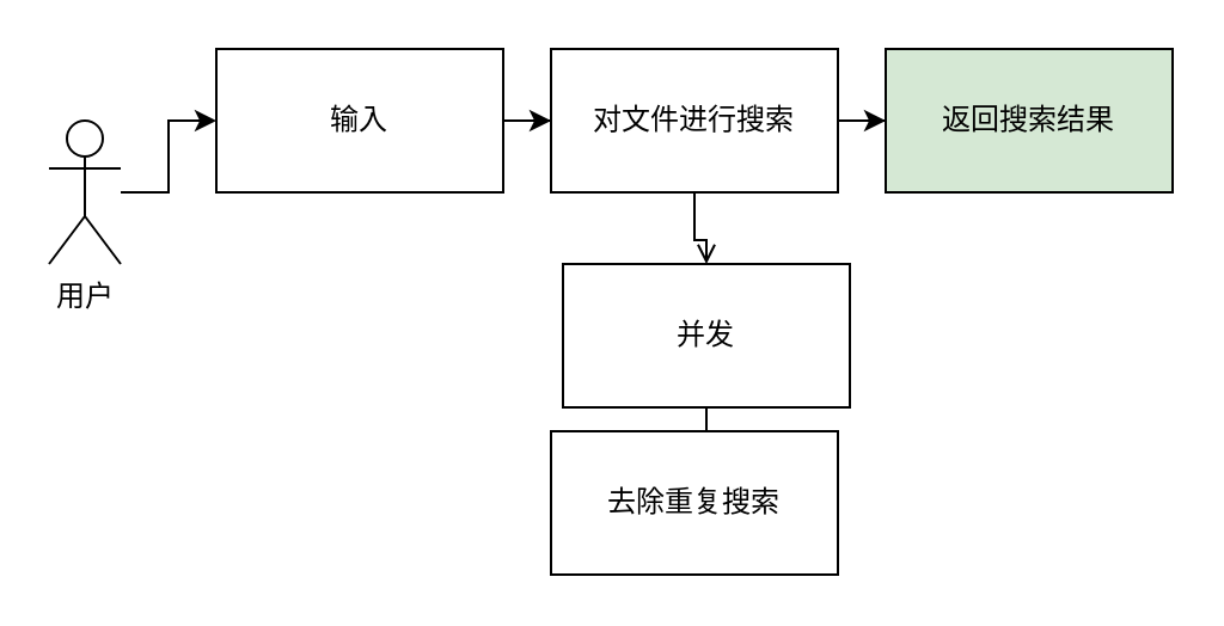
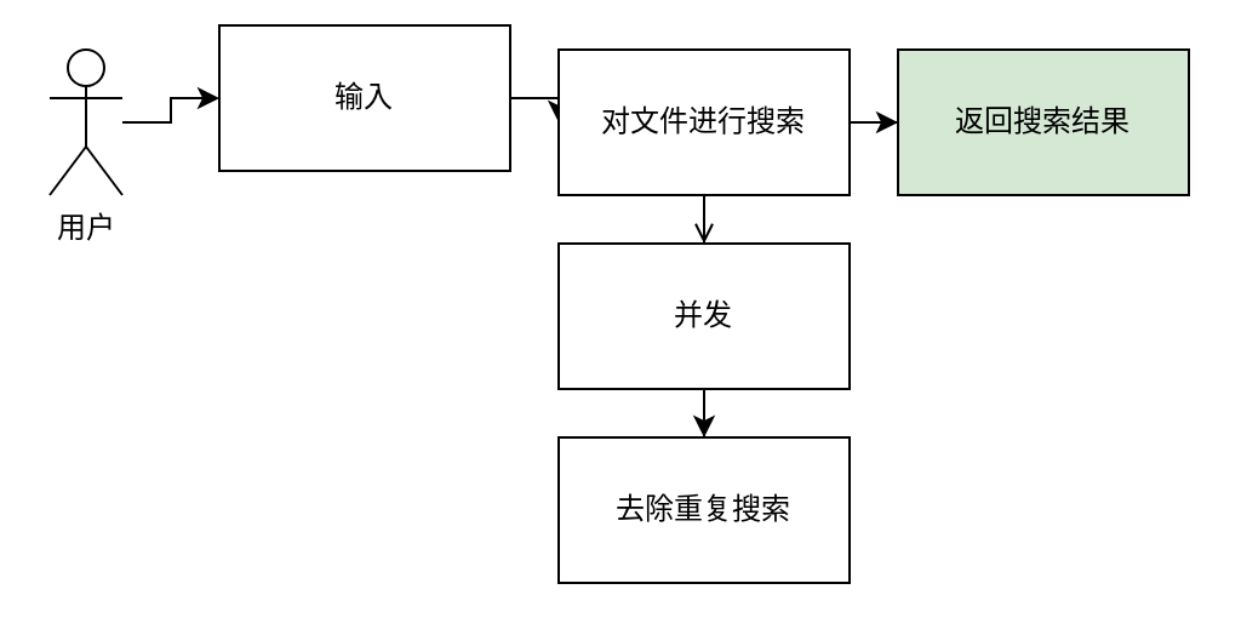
  <mxCell id="0" />
  <mxCell id="1" parent="0" />
  <mxCell id="2" value="" style="edgeStyle=orthogonalEdgeStyle;rounded=0;orthogonalLoop=1;jettySize=auto;html=1;" parent="1" source="3" target="5" edge="1"><mxGeometry relative="1" as="geometry" /></mxCell>
- <mxCell id="3" value="用户" style="shape=umlActor;verticalLabelPosition=bottom;verticalAlign=top;html=1;outlineConnect=0;" parent="1" vertex="1"><mxGeometry x="20" y="50" width="30" height="60" as="geometry" /></mxCell>
+ <mxCell id="3" value="用户" style="shape=umlActor;verticalLabelPosition=bottom;verticalAlign=top;html=1;outlineConnect=0;" parent="1" vertex="1"><mxGeometry x="20" y="20" width="30" height="60" as="geometry" /></mxCell>
  <mxCell id="4" value="" style="edgeStyle=orthogonalEdgeStyle;rounded=0;orthogonalLoop=1;jettySize=auto;html=1;" parent="1" source="5" target="8" edge="1"><mxGeometry relative="1" as="geometry" /></mxCell>
- <mxCell id="5" value="输入" style="rounded=0;whiteSpace=wrap;html=1;" parent="1" vertex="1"><mxGeometry x="90" y="20" width="120" height="60" as="geometry" /></mxCell>
+ <mxCell id="5" value="输入" style="rounded=0;whiteSpace=wrap;html=1;" parent="1" vertex="1"><mxGeometry x="90" y="10" width="120" height="60" as="geometry" /></mxCell>
  <mxCell id="6" value="" style="edgeStyle=orthogonalEdgeStyle;rounded=0;orthogonalLoop=1;jettySize=auto;html=1;" parent="1" source="8" target="9" edge="1"><mxGeometry relative="1" as="geometry" /></mxCell>
  <mxCell id="7" value="" style="edgeStyle=orthogonalEdgeStyle;rounded=0;orthogonalLoop=1;jettySize=auto;html=1;endArrow=open;" parent="1" source="8" target="11" edge="1"><mxGeometry relative="1" as="geometry" /></mxCell>
  <mxCell id="8" value="对文件进行搜索" style="rounded=0;whiteSpace=wrap;html=1;" parent="1" vertex="1"><mxGeometry x="230" y="20" width="120" height="60" as="geometry" /></mxCell>
  <mxCell id="9" value="返回搜索结果" style="rounded=0;whiteSpace=wrap;html=1;fillColor=#d5e8d4;" parent="1" vertex="1"><mxGeometry x="370" y="20" width="120" height="60" as="geometry" /></mxCell>
  <mxCell id="10" value="" style="edgeStyle=orthogonalEdgeStyle;rounded=0;orthogonalLoop=1;jettySize=auto;html=1;" edge="1" parent="1" source="11" target="12"><mxGeometry relative="1" as="geometry" /></mxCell>
- <mxCell id="11" value="并发" style="whiteSpace=wrap;html=1;rounded=0;" parent="1" vertex="1"><mxGeometry x="235" y="110" width="120" height="60" as="geometry" /></mxCell>
+ <mxCell id="11" value="并发" style="whiteSpace=wrap;html=1;rounded=0;" parent="1" vertex="1"><mxGeometry x="230" y="100" width="120" height="60" as="geometry" /></mxCell>
  <mxCell id="12" value="去除重复搜索" style="whiteSpace=wrap;html=1;rounded=0;" vertex="1" parent="1"><mxGeometry x="230" y="180" width="120" height="60" as="geometry" /></mxCell>
